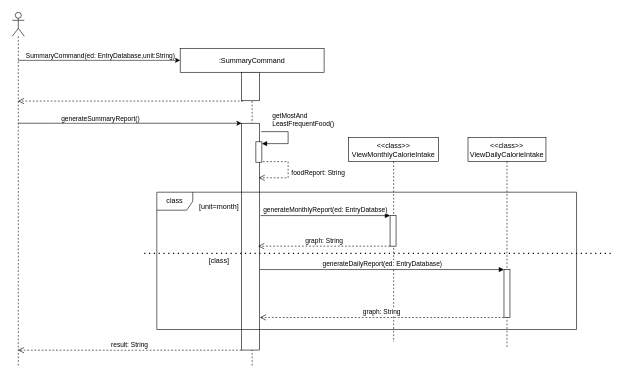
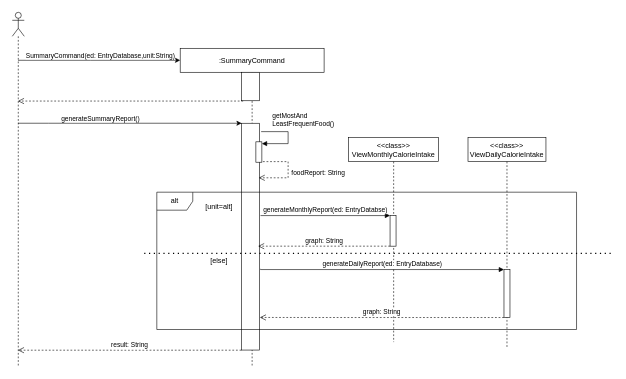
  <mxCell id="0" />
  <mxCell id="1" parent="0" />
  <mxCell id="2" value=":SummaryCommand" style="shape=umlLifeline;perimeter=lifelinePerimeter;container=1;collapsible=0;recursiveResize=0;rounded=0;shadow=0;strokeWidth=1;" parent="1" vertex="1"><mxGeometry x="300" y="80" width="240" height="530" as="geometry" /></mxCell>
  <mxCell id="3" value="" style="rounded=0;whiteSpace=wrap;html=1;rotation=90;" parent="2" vertex="1"><mxGeometry x="93.75" y="48.75" width="47.5" height="30" as="geometry" /></mxCell>
  <mxCell id="4" value="" style="rounded=0;whiteSpace=wrap;html=1;rotation=90;" parent="2" vertex="1"><mxGeometry x="-71.62" y="299.13" width="378.25" height="30" as="geometry" /></mxCell>
  <mxCell id="5" value="" style="html=1;points=[];perimeter=orthogonalPerimeter;" parent="2" vertex="1"><mxGeometry x="126.25" y="156" width="10" height="34" as="geometry" /></mxCell>
  <mxCell id="6" value="getMostAnd&lt;br&gt;LeastFrequentFood()" style="edgeStyle=orthogonalEdgeStyle;html=1;align=left;spacingLeft=2;endArrow=block;rounded=0;entryX=1;entryY=0;" parent="2" edge="1"><mxGeometry x="-0.724" y="20" relative="1" as="geometry"><mxPoint x="135" y="139" as="sourcePoint" /><Array as="points"><mxPoint x="180" y="139" /><mxPoint x="180" y="159" /></Array><mxPoint x="136.25" y="159" as="targetPoint" /><mxPoint as="offset" /></mxGeometry></mxCell>
  <mxCell id="7" value="result: String" style="verticalAlign=bottom;endArrow=open;dashed=1;endSize=8;exitX=0;exitY=0.95;shadow=0;strokeWidth=1;" parent="2" target="26" edge="1"><mxGeometry relative="1" as="geometry"><mxPoint x="-193" y="503" as="targetPoint" /><mxPoint x="102" y="503.5" as="sourcePoint" /></mxGeometry></mxCell>
  <mxCell id="8" value="&lt;&lt;class&gt;&gt;&#10;ViewDailyCalorieIntake" style="shape=umlLifeline;perimeter=lifelinePerimeter;container=1;collapsible=0;recursiveResize=0;rounded=0;shadow=0;strokeWidth=1;" parent="1" vertex="1"><mxGeometry x="780" y="229" width="130" height="351" as="geometry" /></mxCell>
  <mxCell id="9" value="" style="html=1;points=[];perimeter=orthogonalPerimeter;" parent="8" vertex="1"><mxGeometry x="60" y="220" width="10" height="80" as="geometry" /></mxCell>
  <mxCell id="10" value="" style="endArrow=classic;html=1;rounded=0;edgeStyle=orthogonalEdgeStyle;" parent="1" source="26" edge="1"><mxGeometry relative="1" as="geometry"><mxPoint x="40" y="100" as="sourcePoint" /><mxPoint x="300" y="100" as="targetPoint" /><Array as="points"><mxPoint x="150" y="100" /><mxPoint x="150" y="100" /></Array></mxGeometry></mxCell>
  <mxCell id="11" value="SummaryCommand(ed: EntryDatabase,unit:String)" style="edgeLabel;resizable=0;html=1;align=left;verticalAlign=bottom;" parent="10" connectable="0" vertex="1"><mxGeometry x="-1" relative="1" as="geometry"><mxPoint x="11" as="offset" /></mxGeometry></mxCell>
  <mxCell id="12" value="" style="verticalAlign=bottom;endArrow=open;dashed=1;endSize=8;exitX=0;exitY=0.95;shadow=0;strokeWidth=1;" parent="1" target="26" edge="1"><mxGeometry relative="1" as="geometry"><mxPoint x="100" y="168" as="targetPoint" /><mxPoint x="405" y="168" as="sourcePoint" /></mxGeometry></mxCell>
  <mxCell id="13" value="" style="endArrow=classic;html=1;rounded=0;edgeStyle=orthogonalEdgeStyle;entryX=0;entryY=1;entryDx=0;entryDy=0;" parent="1" source="26" target="4" edge="1"><mxGeometry relative="1" as="geometry"><mxPoint x="100" y="210" as="sourcePoint" /><mxPoint x="400" y="210" as="targetPoint" /><Array as="points"><mxPoint x="80" y="205" /><mxPoint x="80" y="205" /></Array></mxGeometry></mxCell>
  <mxCell id="14" value="generateSummaryReport()" style="edgeLabel;resizable=0;html=1;align=left;verticalAlign=bottom;" parent="13" connectable="0" vertex="1"><mxGeometry x="-1" relative="1" as="geometry"><mxPoint x="70" as="offset" /></mxGeometry></mxCell>
  <mxCell id="15" value="&lt;&lt;class&gt;&gt;&#10;ViewMonthlyCalorieIntake" style="shape=umlLifeline;perimeter=lifelinePerimeter;container=1;collapsible=0;recursiveResize=0;rounded=0;shadow=0;strokeWidth=1;" parent="1" vertex="1"><mxGeometry x="581" y="229" width="150" height="341" as="geometry" /></mxCell>
- <mxCell id="16" value="class" style="shape=umlFrame;whiteSpace=wrap;html=1;" parent="15" vertex="1"><mxGeometry x="-320" y="91" width="700" height="229" as="geometry" /></mxCell>
- <mxCell id="17" value="[unit=month]" style="text;html=1;strokeColor=none;fillColor=none;align=center;verticalAlign=middle;whiteSpace=wrap;rounded=0;" parent="15" vertex="1"><mxGeometry x="-246.25" y="101" width="60" height="30" as="geometry" /></mxCell>
- <mxCell id="18" value="[class]" style="text;html=1;strokeColor=none;fillColor=none;align=center;verticalAlign=middle;whiteSpace=wrap;rounded=0;" parent="15" vertex="1"><mxGeometry x="-246.25" y="190.5" width="60" height="30" as="geometry" /></mxCell>
+ <mxCell id="16" value="alt" style="shape=umlFrame;whiteSpace=wrap;html=1;" parent="15" vertex="1"><mxGeometry x="-320" y="91" width="700" height="229" as="geometry" /></mxCell>
+ <mxCell id="17" value="[unit=alt]" style="text;html=1;strokeColor=none;fillColor=none;align=center;verticalAlign=middle;whiteSpace=wrap;rounded=0;" parent="15" vertex="1"><mxGeometry x="-246.25" y="101" width="60" height="30" as="geometry" /></mxCell>
+ <mxCell id="18" value="[else]" style="text;html=1;strokeColor=none;fillColor=none;align=center;verticalAlign=middle;whiteSpace=wrap;rounded=0;" parent="15" vertex="1"><mxGeometry x="-246.25" y="190.5" width="60" height="30" as="geometry" /></mxCell>
  <mxCell id="19" value="" style="endArrow=none;dashed=1;html=1;dashPattern=1 3;strokeWidth=2;rounded=0;edgeStyle=orthogonalEdgeStyle;" parent="1" edge="1"><mxGeometry width="50" height="50" relative="1" as="geometry"><mxPoint x="240" y="422" as="sourcePoint" /><mxPoint x="1022" y="422" as="targetPoint" /><Array as="points"><mxPoint x="240" y="422" /><mxPoint x="390" y="422" /></Array></mxGeometry></mxCell>
  <mxCell id="20" value="" style="html=1;points=[];perimeter=orthogonalPerimeter;" parent="1" vertex="1"><mxGeometry x="650" y="359" width="10" height="51" as="geometry" /></mxCell>
  <mxCell id="21" value="generateMonthlyReport(ed: EntryDatabse)" style="html=1;verticalAlign=bottom;endArrow=block;entryX=0;entryY=0;rounded=0;edgeStyle=orthogonalEdgeStyle;" parent="1" target="20" edge="1"><mxGeometry relative="1" as="geometry"><mxPoint x="434" y="359" as="sourcePoint" /><Array as="points"><mxPoint x="434" y="359" /></Array></mxGeometry></mxCell>
  <mxCell id="22" value="graph: String" style="html=1;verticalAlign=bottom;endArrow=open;dashed=1;endSize=8;rounded=0;edgeStyle=orthogonalEdgeStyle;entryX=0.542;entryY=0.084;entryDx=0;entryDy=0;entryPerimeter=0;" parent="1" source="20" target="4" edge="1"><mxGeometry relative="1" as="geometry"><mxPoint x="580" y="435" as="targetPoint" /><Array as="points"><mxPoint x="500" y="410" /><mxPoint x="500" y="410" /></Array></mxGeometry></mxCell>
  <mxCell id="23" value="generateDailyReport(ed: EntryDatabase)" style="html=1;verticalAlign=bottom;endArrow=block;entryX=0;entryY=0;rounded=0;edgeStyle=orthogonalEdgeStyle;exitX=0.642;exitY=-0.05;exitDx=0;exitDy=0;exitPerimeter=0;" parent="1" source="4" target="9" edge="1"><mxGeometry relative="1" as="geometry"><mxPoint x="437" y="449" as="sourcePoint" /><Array as="points"><mxPoint x="434" y="449" /></Array></mxGeometry></mxCell>
  <mxCell id="24" value="graph: String" style="html=1;verticalAlign=bottom;endArrow=open;dashed=1;endSize=8;rounded=0;edgeStyle=orthogonalEdgeStyle;entryX=0.851;entryY=-0.016;entryDx=0;entryDy=0;entryPerimeter=0;" parent="1" edge="1"><mxGeometry relative="1" as="geometry"><mxPoint x="432.985" y="528.896" as="targetPoint" /><mxPoint x="840" y="529" as="sourcePoint" /><Array as="points"><mxPoint x="570" y="529" /><mxPoint x="570" y="529" /></Array></mxGeometry></mxCell>
  <mxCell id="25" value="foodReport: String" style="html=1;verticalAlign=bottom;endArrow=open;dashed=1;endSize=8;rounded=0;edgeStyle=orthogonalEdgeStyle;exitX=1.175;exitY=0.794;exitDx=0;exitDy=0;exitPerimeter=0;" parent="1" edge="1"><mxGeometry x="0.17" y="-50" relative="1" as="geometry"><mxPoint x="431" y="296" as="targetPoint" /><mxPoint x="438" y="268.996" as="sourcePoint" /><Array as="points"><mxPoint x="480" y="269" /><mxPoint x="480" y="296" /></Array><mxPoint x="50" y="50" as="offset" /></mxGeometry></mxCell>
  <mxCell id="26" value="" style="shape=umlLifeline;participant=umlActor;perimeter=lifelinePerimeter;whiteSpace=wrap;html=1;container=1;collapsible=0;recursiveResize=0;verticalAlign=top;spacingTop=36;outlineConnect=0;" parent="1" vertex="1"><mxGeometry x="20" y="20" width="20" height="590" as="geometry" /></mxCell>
